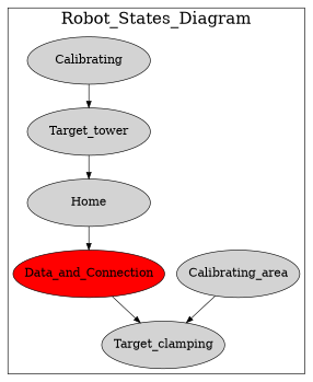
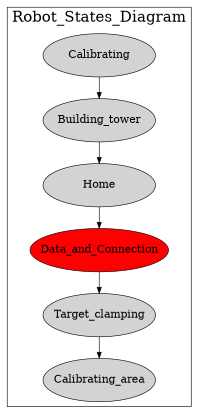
  digraph {
    node [fontsize=18 shape=ellipse style=filled]
    Data_and_Connection [fillcolor=red height=1 width=2.6]
    Target_clamping [height=1 width=2.6]
    Calibrating_area [height=1 width=2.6]
    Calibrating [height=1 width=2.6]
-   Building_tower [height=1 width=2.6 label=Target_tower]
+   Building_tower [height=1 width=2.6]
    Home [height=1 width=2.6]
    subgraph cluster_1 {
      fontsize=25
      label=Robot_States_Diagram
      Data_and_Connection
      Target_clamping
      Calibrating_area
      Calibrating
      Building_tower
      Home
    }
    Data_and_Connection -> Target_clamping
-   Calibrating_area -> Target_clamping
+   Target_clamping -> Calibrating_area
    Calibrating -> Building_tower
    Building_tower -> Home
    Home -> Data_and_Connection
  }
